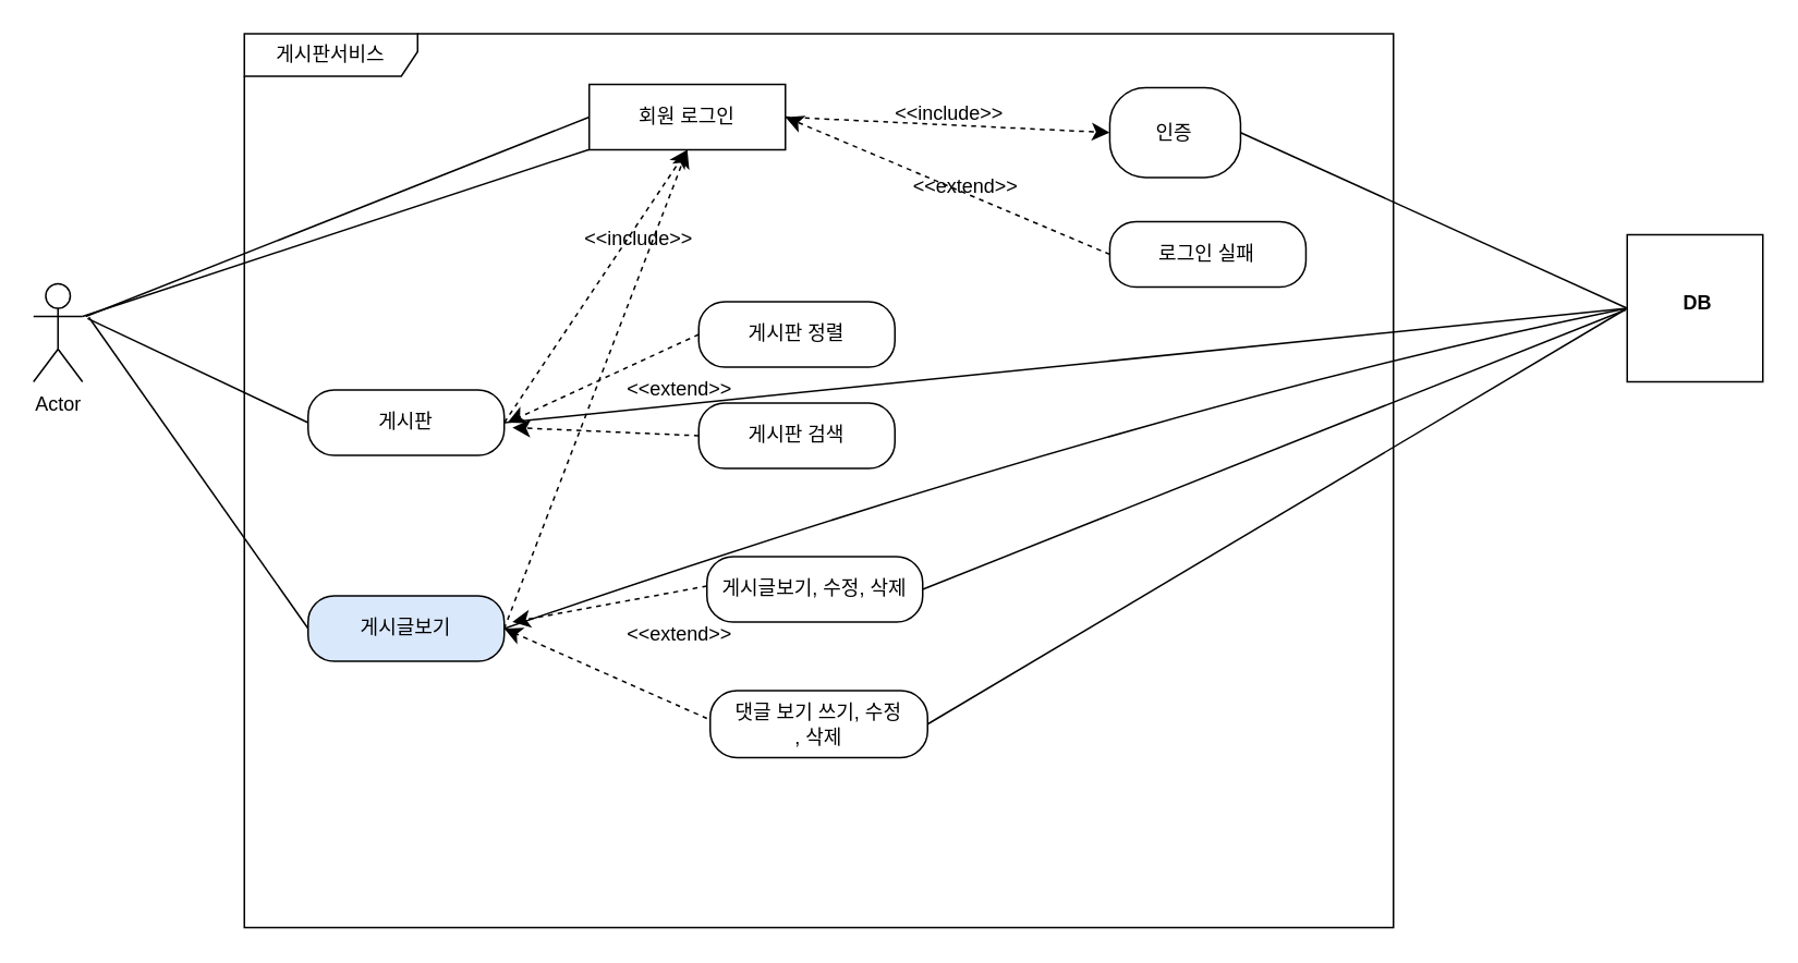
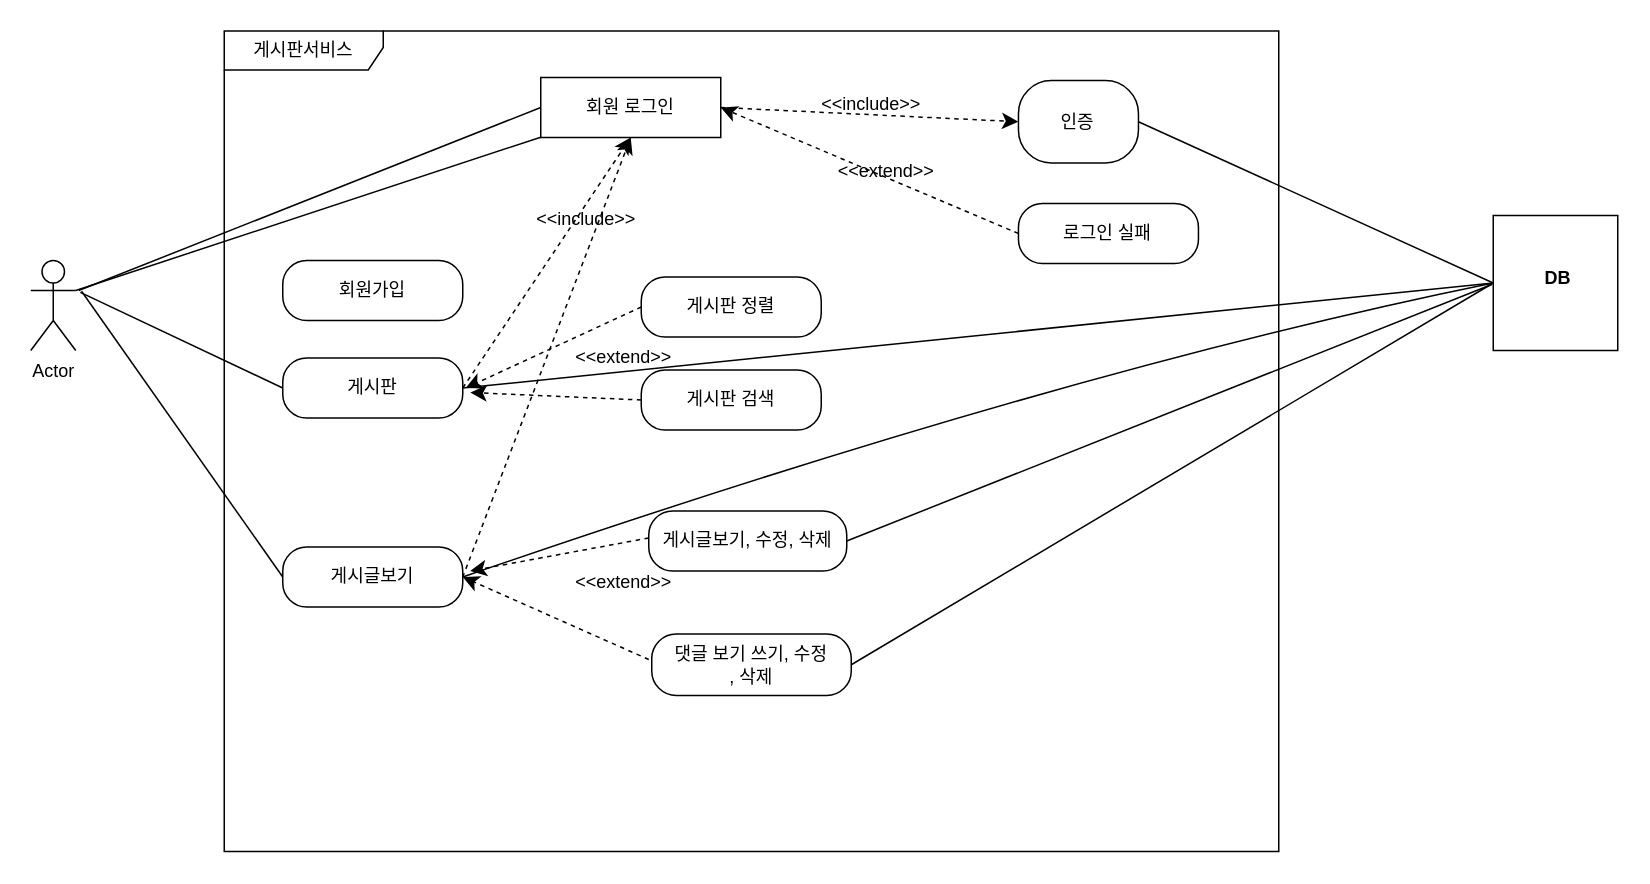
  <mxCell id="0" />
  <mxCell id="1" parent="0" />
  <mxCell id="2" value="Actor" style="shape=umlActor;verticalLabelPosition=bottom;verticalAlign=top;html=1;labelBackgroundColor=none;" vertex="1" parent="1"><mxGeometry x="20" y="173" width="30" height="60" as="geometry" /></mxCell>
  <mxCell id="3" value="게시판서비스" style="shape=umlFrame;whiteSpace=wrap;html=1;pointerEvents=0;width=106;height=26;labelBackgroundColor=none;" vertex="1" parent="1"><mxGeometry x="149" y="20" width="703" height="547" as="geometry" /></mxCell>
+ <mxCell id="4" value="회원가입" style="rounded=1;whiteSpace=wrap;html=1;arcSize=40;labelBackgroundColor=none;" vertex="1" parent="1"><mxGeometry x="188" y="173" width="120" height="40" as="geometry" /></mxCell>
  <mxCell id="5" style="rounded=0;orthogonalLoop=1;jettySize=auto;html=1;exitX=0;exitY=0.5;exitDx=0;exitDy=0;fontSize=12;startArrow=none;startFill=0;endArrow=none;endFill=0;labelBackgroundColor=none;fontColor=default;" edge="1" parent="1" source="8"><mxGeometry relative="1" as="geometry"><mxPoint x="53.059" y="194.294" as="targetPoint" /></mxGeometry></mxCell>
  <mxCell id="6" style="edgeStyle=none;curved=1;rounded=0;orthogonalLoop=1;jettySize=auto;html=1;exitX=1;exitY=0.5;exitDx=0;exitDy=0;entryX=0.5;entryY=1;entryDx=0;entryDy=0;fontSize=12;startSize=8;endSize=8;dashed=1;" edge="1" parent="1" source="8" target="15"><mxGeometry relative="1" as="geometry" /></mxCell>
  <mxCell id="7" style="edgeStyle=none;curved=1;rounded=0;orthogonalLoop=1;jettySize=auto;html=1;exitX=1;exitY=0.5;exitDx=0;exitDy=0;entryX=0;entryY=0.5;entryDx=0;entryDy=0;fontSize=12;startSize=8;endSize=8;endArrow=none;endFill=0;" edge="1" parent="1" source="8" target="37"><mxGeometry relative="1" as="geometry" /></mxCell>
  <mxCell id="8" value="게시판" style="rounded=1;whiteSpace=wrap;html=1;arcSize=40;labelBackgroundColor=none;" vertex="1" parent="1"><mxGeometry x="188" y="238" width="120" height="40" as="geometry" /></mxCell>
  <mxCell id="9" style="edgeStyle=none;curved=1;rounded=0;orthogonalLoop=1;jettySize=auto;html=1;exitX=0;exitY=0.5;exitDx=0;exitDy=0;fontSize=12;startSize=8;endSize=8;endArrow=none;endFill=0;labelBackgroundColor=none;fontColor=default;" edge="1" parent="1" source="12"><mxGeometry relative="1" as="geometry"><mxPoint x="53.882" y="193.529" as="targetPoint" /></mxGeometry></mxCell>
  <mxCell id="10" style="edgeStyle=none;curved=1;rounded=0;orthogonalLoop=1;jettySize=auto;html=1;exitX=1;exitY=0.5;exitDx=0;exitDy=0;entryX=0.5;entryY=1;entryDx=0;entryDy=0;fontSize=12;startSize=8;endSize=8;dashed=1;" edge="1" parent="1" source="12" target="15"><mxGeometry relative="1" as="geometry" /></mxCell>
  <mxCell id="11" style="edgeStyle=none;curved=1;rounded=0;orthogonalLoop=1;jettySize=auto;html=1;exitX=1;exitY=0.5;exitDx=0;exitDy=0;entryX=0;entryY=0.5;entryDx=0;entryDy=0;fontSize=12;startSize=8;endSize=8;endArrow=none;endFill=0;" edge="1" parent="1" source="12" target="37"><mxGeometry relative="1" as="geometry"><Array as="points"><mxPoint x="705" y="247" /></Array></mxGeometry></mxCell>
- <mxCell id="12" value="게시글보기" style="rounded=1;whiteSpace=wrap;html=1;arcSize=40;labelBackgroundColor=none;fillColor=#dae8fc;" vertex="1" parent="1"><mxGeometry x="188" y="364" width="120" height="40" as="geometry" /></mxCell>
+ <mxCell id="12" value="게시글보기" style="rounded=1;whiteSpace=wrap;html=1;arcSize=40;labelBackgroundColor=none;" vertex="1" parent="1"><mxGeometry x="188" y="364" width="120" height="40" as="geometry" /></mxCell>
  <mxCell id="13" style="edgeStyle=none;curved=1;rounded=0;orthogonalLoop=1;jettySize=auto;html=1;exitX=1;exitY=0.5;exitDx=0;exitDy=0;entryX=0;entryY=0.5;entryDx=0;entryDy=0;fontSize=12;startSize=8;endSize=8;endArrow=classic;endFill=1;dashed=1;labelBackgroundColor=none;fontColor=default;" edge="1" parent="1" source="15" target="17"><mxGeometry relative="1" as="geometry" /></mxCell>
  <mxCell id="14" value="&amp;lt;&amp;lt;include&amp;gt;&amp;gt;" style="edgeLabel;html=1;align=center;verticalAlign=middle;resizable=0;points=[];fontSize=12;labelBackgroundColor=none;" vertex="1" connectable="0" parent="13"><mxGeometry x="0.083" y="-3" relative="1" as="geometry"><mxPoint x="-8" y="-11" as="offset" /></mxGeometry></mxCell>
  <mxCell id="15" value="회원 로그인" style="whiteSpace=wrap;html=1;arcSize=40;labelBackgroundColor=none;rounded=0;" vertex="1" parent="1"><mxGeometry x="360" y="51" width="120" height="40" as="geometry" /></mxCell>
  <mxCell id="16" style="edgeStyle=none;curved=1;rounded=0;orthogonalLoop=1;jettySize=auto;html=1;exitX=1;exitY=0.5;exitDx=0;exitDy=0;entryX=0;entryY=0.5;entryDx=0;entryDy=0;fontSize=12;startSize=8;endSize=8;endArrow=none;endFill=0;" edge="1" parent="1" source="17" target="37"><mxGeometry relative="1" as="geometry" /></mxCell>
  <mxCell id="17" value="인증" style="rounded=1;whiteSpace=wrap;html=1;arcSize=40;labelBackgroundColor=none;" vertex="1" parent="1"><mxGeometry x="678.47" y="53" width="80" height="55" as="geometry" /></mxCell>
  <mxCell id="18" style="edgeStyle=none;curved=1;rounded=0;orthogonalLoop=1;jettySize=auto;html=1;exitX=0;exitY=0.5;exitDx=0;exitDy=0;entryX=1;entryY=0.5;entryDx=0;entryDy=0;fontSize=12;startSize=8;endSize=8;endArrow=classic;endFill=1;labelBackgroundColor=none;fontColor=default;dashed=1;startArrow=none;startFill=0;" edge="1" parent="1" source="19" target="15"><mxGeometry relative="1" as="geometry" /></mxCell>
  <mxCell id="19" value="로그인 실패" style="rounded=1;whiteSpace=wrap;html=1;arcSize=40;labelBackgroundColor=none;" vertex="1" parent="1"><mxGeometry x="678.47" y="135" width="120" height="40" as="geometry" /></mxCell>
  <mxCell id="20" style="edgeStyle=none;curved=1;rounded=0;orthogonalLoop=1;jettySize=auto;html=1;exitX=0;exitY=0.5;exitDx=0;exitDy=0;fontSize=12;startSize=8;endSize=8;dashed=1;" edge="1" parent="1" source="21"><mxGeometry relative="1" as="geometry"><mxPoint x="310" y="258" as="targetPoint" /></mxGeometry></mxCell>
  <mxCell id="21" value="게시판 정렬" style="rounded=1;whiteSpace=wrap;html=1;arcSize=40;labelBackgroundColor=none;" vertex="1" parent="1"><mxGeometry x="427" y="184" width="120" height="40" as="geometry" /></mxCell>
  <mxCell id="22" style="edgeStyle=none;curved=1;rounded=0;orthogonalLoop=1;jettySize=auto;html=1;exitX=0;exitY=0.5;exitDx=0;exitDy=0;fontSize=12;startSize=8;endSize=8;dashed=1;" edge="1" parent="1" source="23"><mxGeometry relative="1" as="geometry"><mxPoint x="313" y="261" as="targetPoint" /></mxGeometry></mxCell>
  <mxCell id="23" value="게시판 검색" style="rounded=1;whiteSpace=wrap;html=1;arcSize=40;labelBackgroundColor=none;" vertex="1" parent="1"><mxGeometry x="427" y="246" width="120" height="40" as="geometry" /></mxCell>
  <mxCell id="24" style="edgeStyle=none;curved=1;rounded=0;orthogonalLoop=1;jettySize=auto;html=1;exitX=1;exitY=0.5;exitDx=0;exitDy=0;fontSize=12;startSize=8;endSize=8;endArrow=none;endFill=0;" edge="1" parent="1" source="25"><mxGeometry relative="1" as="geometry"><mxPoint x="994" y="189" as="targetPoint" /></mxGeometry></mxCell>
  <mxCell id="25" value="게시글보기, 수정, 삭제" style="rounded=1;whiteSpace=wrap;html=1;arcSize=40;labelBackgroundColor=none;" vertex="1" parent="1"><mxGeometry x="432" y="340" width="132" height="40" as="geometry" /></mxCell>
  <mxCell id="26" style="edgeStyle=none;curved=1;rounded=0;orthogonalLoop=1;jettySize=auto;html=1;exitX=1;exitY=0.5;exitDx=0;exitDy=0;entryX=0;entryY=0.5;entryDx=0;entryDy=0;fontSize=12;startSize=8;endSize=8;endArrow=none;endFill=0;" edge="1" parent="1" source="27" target="37"><mxGeometry relative="1" as="geometry" /></mxCell>
  <mxCell id="27" value="댓글 보기 쓰기, 수정&lt;div&gt;, 삭제&lt;/div&gt;" style="rounded=1;whiteSpace=wrap;html=1;arcSize=40;labelBackgroundColor=none;" vertex="1" parent="1"><mxGeometry x="434" y="422" width="133" height="41" as="geometry" /></mxCell>
  <mxCell id="28" style="edgeStyle=none;curved=1;rounded=0;orthogonalLoop=1;jettySize=auto;html=1;exitX=1;exitY=0.5;exitDx=0;exitDy=0;fontSize=12;startSize=8;endSize=8;labelBackgroundColor=none;fontColor=default;" edge="1" parent="1" source="27" target="27"><mxGeometry relative="1" as="geometry" /></mxCell>
  <mxCell id="29" value="" style="endArrow=none;html=1;rounded=0;fontSize=12;startSize=8;endSize=8;curved=1;exitX=1;exitY=0.333;exitDx=0;exitDy=0;exitPerimeter=0;labelBackgroundColor=none;fontColor=default;" edge="1" parent="1" source="2" target="15"><mxGeometry width="50" height="50" relative="1" as="geometry"><mxPoint x="57" y="198" as="sourcePoint" /><mxPoint x="224" y="173" as="targetPoint" /></mxGeometry></mxCell>
  <mxCell id="30" value="" style="endArrow=none;html=1;rounded=0;fontSize=12;startSize=8;endSize=8;curved=1;entryX=0;entryY=0.5;entryDx=0;entryDy=0;labelBackgroundColor=none;fontColor=default;" edge="1" parent="1" target="15"><mxGeometry width="50" height="50" relative="1" as="geometry"><mxPoint x="52" y="193" as="sourcePoint" /><mxPoint x="198" y="163" as="targetPoint" /></mxGeometry></mxCell>
  <mxCell id="31" value="&amp;lt;&amp;lt;extend&amp;gt;&amp;gt;" style="edgeLabel;html=1;align=center;verticalAlign=middle;resizable=0;points=[];fontSize=12;labelBackgroundColor=none;" vertex="1" connectable="0" parent="1"><mxGeometry x="589.004" y="113.998" as="geometry" /></mxCell>
  <mxCell id="32" value="&amp;lt;&amp;lt;include&amp;gt;&amp;gt;" style="edgeLabel;html=1;align=center;verticalAlign=middle;resizable=0;points=[];fontSize=12;labelBackgroundColor=none;" vertex="1" connectable="0" parent="1"><mxGeometry x="389.004" y="145.998" as="geometry" /></mxCell>
  <mxCell id="33" value="&amp;lt;&amp;lt;extend&amp;gt;&amp;gt;" style="edgeLabel;html=1;align=center;verticalAlign=middle;resizable=0;points=[];fontSize=12;labelBackgroundColor=none;" vertex="1" connectable="0" parent="1"><mxGeometry x="414.004" y="237.998" as="geometry" /></mxCell>
  <mxCell id="34" style="edgeStyle=none;curved=1;rounded=0;orthogonalLoop=1;jettySize=auto;html=1;exitX=0;exitY=0.5;exitDx=0;exitDy=0;fontSize=12;startSize=8;endSize=8;dashed=1;" edge="1" parent="1"><mxGeometry relative="1" as="geometry"><mxPoint x="313" y="380" as="targetPoint" /><mxPoint x="432" y="358" as="sourcePoint" /></mxGeometry></mxCell>
  <mxCell id="35" style="edgeStyle=none;curved=1;rounded=0;orthogonalLoop=1;jettySize=auto;html=1;exitX=0;exitY=0.5;exitDx=0;exitDy=0;fontSize=12;startSize=8;endSize=8;dashed=1;entryX=1;entryY=0.5;entryDx=0;entryDy=0;" edge="1" parent="1" target="12"><mxGeometry relative="1" as="geometry"><mxPoint x="318" y="434" as="targetPoint" /><mxPoint x="432" y="439" as="sourcePoint" /></mxGeometry></mxCell>
  <mxCell id="36" value="&amp;lt;&amp;lt;extend&amp;gt;&amp;gt;" style="edgeLabel;html=1;align=center;verticalAlign=middle;resizable=0;points=[];fontSize=12;labelBackgroundColor=none;" vertex="1" connectable="0" parent="1"><mxGeometry x="414.004" y="387.998" as="geometry" /></mxCell>
  <mxCell id="37" value="&lt;p style=&quot;margin:0px;margin-top:6px;text-align:center;&quot;&gt;&lt;/p&gt;&lt;p style=&quot;margin:0px;margin-left:8px;&quot;&gt;&lt;b&gt;&lt;br&gt;&lt;/b&gt;&lt;/p&gt;&lt;p style=&quot;margin:0px;margin-left:8px;&quot;&gt;&lt;b&gt;&lt;br&gt;&lt;/b&gt;&lt;/p&gt;&lt;p style=&quot;margin:0px;margin-left:8px;&quot;&gt;&lt;b&gt;&amp;nbsp; &lt;span style=&quot;white-space: pre;&quot;&gt;&#09;&lt;/span&gt;DB&lt;/b&gt;&lt;/p&gt;" style="align=left;overflow=fill;html=1;dropTarget=0;whiteSpace=wrap;" vertex="1" parent="1"><mxGeometry x="995" y="143" width="83" height="90" as="geometry" /></mxCell>
